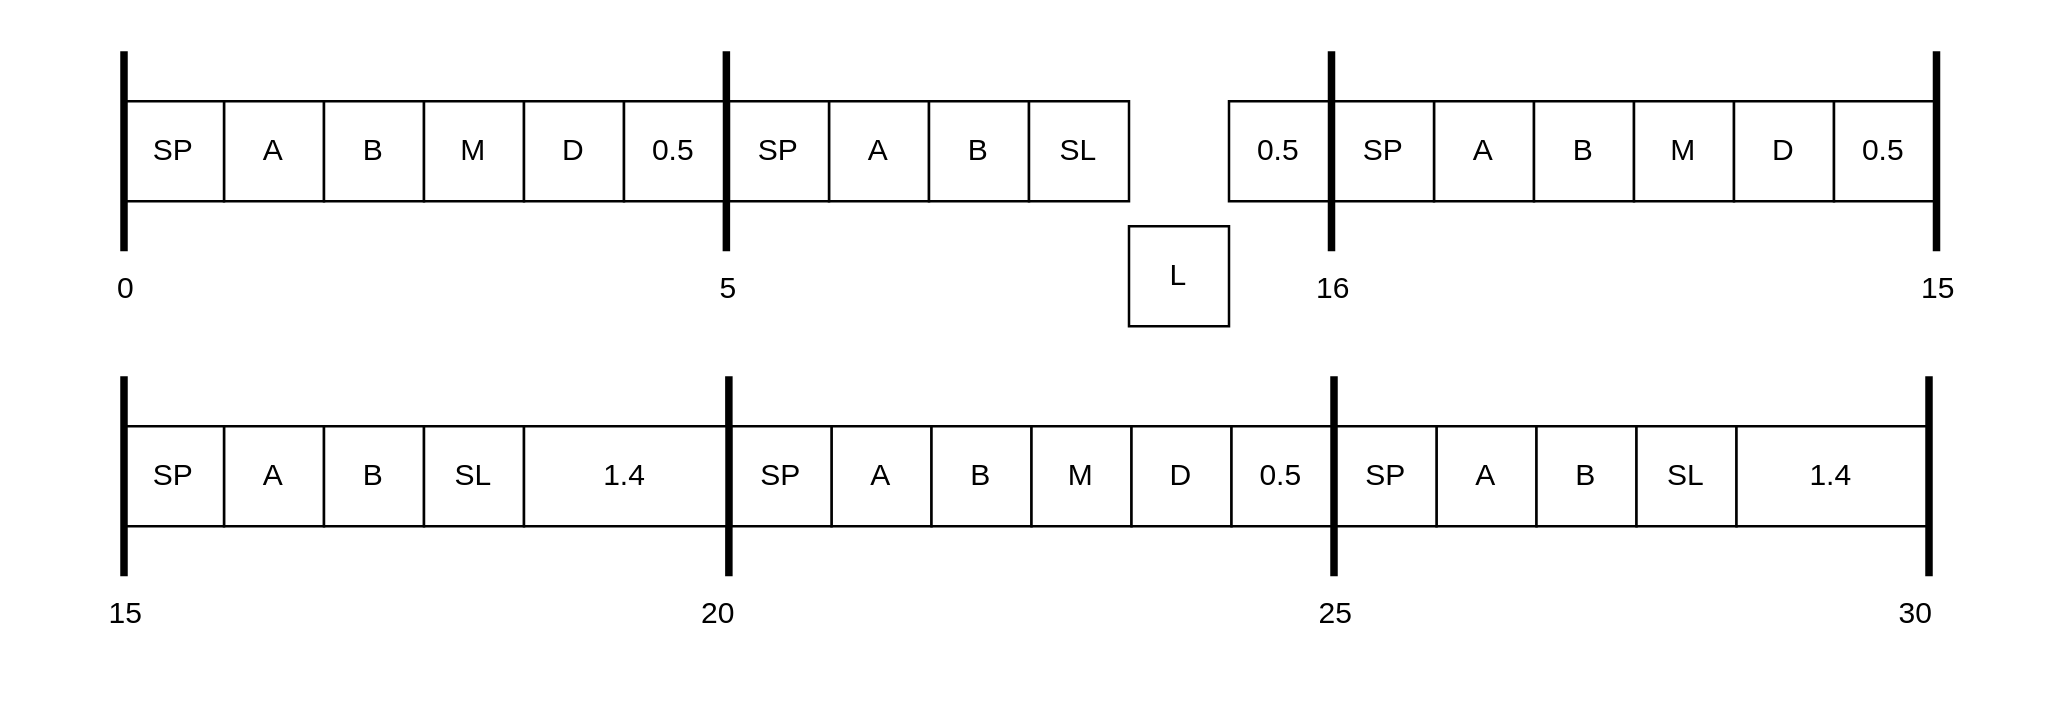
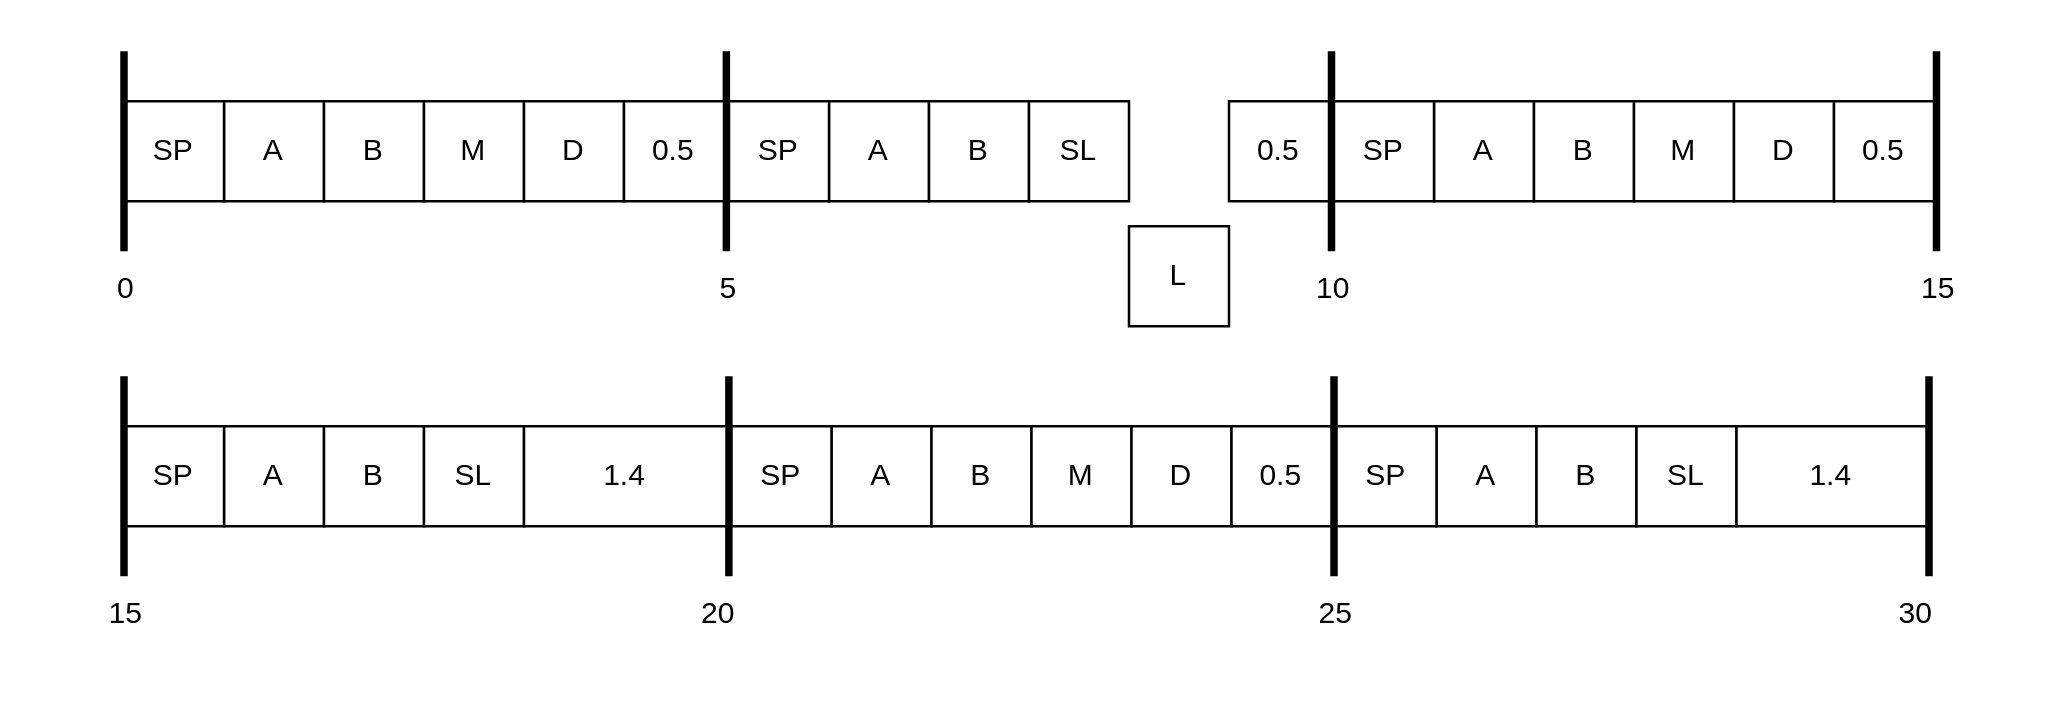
  <mxCell id="0" />
  <mxCell id="1" parent="0" />
  <mxCell id="2" value="A" style="rounded=0;whiteSpace=wrap;html=1;" parent="1" vertex="1"><mxGeometry x="89" y="40" width="40" height="40" as="geometry" /></mxCell>
  <mxCell id="3" value="SP" style="rounded=0;whiteSpace=wrap;html=1;" parent="1" vertex="1"><mxGeometry x="49" y="40" width="40" height="40" as="geometry" /></mxCell>
  <mxCell id="4" value="" style="endArrow=none;html=1;rounded=0;strokeWidth=3;strokeColor=default;" parent="1" edge="1"><mxGeometry width="50" height="50" relative="1" as="geometry"><mxPoint x="289.95" y="20" as="sourcePoint" /><mxPoint x="289.95" y="100" as="targetPoint" /></mxGeometry></mxCell>
  <mxCell id="5" value="5" style="text;html=1;strokeColor=none;fillColor=none;align=center;verticalAlign=middle;whiteSpace=wrap;rounded=0;" parent="1" vertex="1"><mxGeometry x="261" y="100" width="60" height="30" as="geometry" /></mxCell>
- <mxCell id="6" value="16" style="text;html=1;strokeColor=none;fillColor=none;align=center;verticalAlign=middle;whiteSpace=wrap;rounded=0;" parent="1" vertex="1"><mxGeometry x="503" y="100" width="60" height="30" as="geometry" /></mxCell>
+ <mxCell id="6" value="10" style="text;html=1;strokeColor=none;fillColor=none;align=center;verticalAlign=middle;whiteSpace=wrap;rounded=0;" parent="1" vertex="1"><mxGeometry x="503" y="100" width="60" height="30" as="geometry" /></mxCell>
  <mxCell id="7" value="" style="endArrow=none;html=1;rounded=0;strokeWidth=3;strokeColor=default;" parent="1" edge="1"><mxGeometry width="50" height="50" relative="1" as="geometry"><mxPoint x="49" y="20" as="sourcePoint" /><mxPoint x="49" y="100" as="targetPoint" /></mxGeometry></mxCell>
  <mxCell id="8" value="" style="endArrow=none;html=1;rounded=0;strokeWidth=3;strokeColor=default;" parent="1" edge="1"><mxGeometry width="50" height="50" relative="1" as="geometry"><mxPoint x="532" y="20" as="sourcePoint" /><mxPoint x="532" y="100" as="targetPoint" /></mxGeometry></mxCell>
  <mxCell id="9" value="0" style="text;html=1;strokeColor=none;fillColor=none;align=center;verticalAlign=middle;whiteSpace=wrap;rounded=0;" parent="1" vertex="1"><mxGeometry x="20" y="100" width="60" height="30" as="geometry" /></mxCell>
  <mxCell id="10" value="B" style="rounded=0;whiteSpace=wrap;html=1;" parent="1" vertex="1"><mxGeometry x="129" y="40" width="40" height="40" as="geometry" /></mxCell>
  <mxCell id="11" value="M" style="rounded=0;whiteSpace=wrap;html=1;" parent="1" vertex="1"><mxGeometry x="169" y="40" width="40" height="40" as="geometry" /></mxCell>
  <mxCell id="12" value="D" style="rounded=0;whiteSpace=wrap;html=1;" parent="1" vertex="1"><mxGeometry x="209" y="40" width="40" height="40" as="geometry" /></mxCell>
  <mxCell id="13" value="0.5" style="rounded=0;whiteSpace=wrap;html=1;" parent="1" vertex="1"><mxGeometry x="249" y="40" width="40" height="40" as="geometry" /></mxCell>
  <mxCell id="14" value="A" style="rounded=0;whiteSpace=wrap;html=1;" parent="1" vertex="1"><mxGeometry x="331" y="40" width="40" height="40" as="geometry" /></mxCell>
  <mxCell id="15" value="SP" style="rounded=0;whiteSpace=wrap;html=1;" parent="1" vertex="1"><mxGeometry x="291" y="40" width="40" height="40" as="geometry" /></mxCell>
  <mxCell id="16" value="B" style="rounded=0;whiteSpace=wrap;html=1;" parent="1" vertex="1"><mxGeometry x="371" y="40" width="40" height="40" as="geometry" /></mxCell>
  <mxCell id="17" value="SL" style="rounded=0;whiteSpace=wrap;html=1;" parent="1" vertex="1"><mxGeometry x="411" y="40" width="40" height="40" as="geometry" /></mxCell>
  <mxCell id="18" value="L" style="rounded=0;whiteSpace=wrap;html=1;" vertex="1" parent="1"><mxGeometry x="451" y="90" width="40" height="40" as="geometry" /></mxCell>
  <mxCell id="19" value="0.5" style="rounded=0;whiteSpace=wrap;html=1;" vertex="1" parent="1"><mxGeometry x="491" y="40" width="40" height="40" as="geometry" /></mxCell>
  <mxCell id="20" value="15" style="text;html=1;strokeColor=none;fillColor=none;align=center;verticalAlign=middle;whiteSpace=wrap;rounded=0;" vertex="1" parent="1"><mxGeometry x="745" y="100" width="60" height="30" as="geometry" /></mxCell>
  <mxCell id="21" value="" style="endArrow=none;html=1;rounded=0;strokeWidth=3;strokeColor=default;" edge="1" parent="1"><mxGeometry width="50" height="50" relative="1" as="geometry"><mxPoint x="774" y="20" as="sourcePoint" /><mxPoint x="774" y="100" as="targetPoint" /></mxGeometry></mxCell>
  <mxCell id="22" value="A" style="rounded=0;whiteSpace=wrap;html=1;" vertex="1" parent="1"><mxGeometry x="573" y="40" width="40" height="40" as="geometry" /></mxCell>
  <mxCell id="23" value="SP" style="rounded=0;whiteSpace=wrap;html=1;" vertex="1" parent="1"><mxGeometry x="533" y="40" width="40" height="40" as="geometry" /></mxCell>
  <mxCell id="24" value="B" style="rounded=0;whiteSpace=wrap;html=1;" vertex="1" parent="1"><mxGeometry x="613" y="40" width="40" height="40" as="geometry" /></mxCell>
  <mxCell id="25" value="M" style="rounded=0;whiteSpace=wrap;html=1;" vertex="1" parent="1"><mxGeometry x="653" y="40" width="40" height="40" as="geometry" /></mxCell>
  <mxCell id="26" value="D" style="rounded=0;whiteSpace=wrap;html=1;" vertex="1" parent="1"><mxGeometry x="693" y="40" width="40" height="40" as="geometry" /></mxCell>
  <mxCell id="27" value="0.5" style="rounded=0;whiteSpace=wrap;html=1;" vertex="1" parent="1"><mxGeometry x="733" y="40" width="40" height="40" as="geometry" /></mxCell>
  <mxCell id="28" value="A" style="rounded=0;whiteSpace=wrap;html=1;" vertex="1" parent="1"><mxGeometry x="89" y="170" width="40" height="40" as="geometry" /></mxCell>
  <mxCell id="29" value="SP" style="rounded=0;whiteSpace=wrap;html=1;" vertex="1" parent="1"><mxGeometry x="49" y="170" width="40" height="40" as="geometry" /></mxCell>
  <mxCell id="30" value="" style="endArrow=none;html=1;rounded=0;strokeWidth=3;strokeColor=default;" edge="1" parent="1"><mxGeometry width="50" height="50" relative="1" as="geometry"><mxPoint x="290.95" y="150" as="sourcePoint" /><mxPoint x="290.95" y="230" as="targetPoint" /></mxGeometry></mxCell>
  <mxCell id="31" value="20" style="text;html=1;strokeColor=none;fillColor=none;align=center;verticalAlign=middle;whiteSpace=wrap;rounded=0;" vertex="1" parent="1"><mxGeometry x="257" y="230" width="60" height="30" as="geometry" /></mxCell>
  <mxCell id="32" value="25" style="text;html=1;strokeColor=none;fillColor=none;align=center;verticalAlign=middle;whiteSpace=wrap;rounded=0;" vertex="1" parent="1"><mxGeometry x="504" y="230" width="60" height="30" as="geometry" /></mxCell>
  <mxCell id="33" value="" style="endArrow=none;html=1;rounded=0;strokeWidth=3;strokeColor=default;" edge="1" parent="1"><mxGeometry width="50" height="50" relative="1" as="geometry"><mxPoint x="533" y="150" as="sourcePoint" /><mxPoint x="533" y="230" as="targetPoint" /></mxGeometry></mxCell>
  <mxCell id="34" value="B" style="rounded=0;whiteSpace=wrap;html=1;" vertex="1" parent="1"><mxGeometry x="129" y="170" width="40" height="40" as="geometry" /></mxCell>
  <mxCell id="35" value="SL" style="rounded=0;whiteSpace=wrap;html=1;" vertex="1" parent="1"><mxGeometry x="169" y="170" width="40" height="40" as="geometry" /></mxCell>
  <mxCell id="36" value="1.4" style="rounded=0;whiteSpace=wrap;html=1;" vertex="1" parent="1"><mxGeometry x="209" y="170" width="81" height="40" as="geometry" /></mxCell>
  <mxCell id="37" value="A" style="rounded=0;whiteSpace=wrap;html=1;" vertex="1" parent="1"><mxGeometry x="332" y="170" width="40" height="40" as="geometry" /></mxCell>
  <mxCell id="38" value="SP" style="rounded=0;whiteSpace=wrap;html=1;" vertex="1" parent="1"><mxGeometry x="292" y="170" width="40" height="40" as="geometry" /></mxCell>
  <mxCell id="39" value="B" style="rounded=0;whiteSpace=wrap;html=1;" vertex="1" parent="1"><mxGeometry x="372" y="170" width="40" height="40" as="geometry" /></mxCell>
  <mxCell id="40" value="M" style="rounded=0;whiteSpace=wrap;html=1;" vertex="1" parent="1"><mxGeometry x="412" y="170" width="40" height="40" as="geometry" /></mxCell>
  <mxCell id="41" value="D" style="rounded=0;whiteSpace=wrap;html=1;" vertex="1" parent="1"><mxGeometry x="452" y="170" width="40" height="40" as="geometry" /></mxCell>
  <mxCell id="42" value="0.5" style="rounded=0;whiteSpace=wrap;html=1;" vertex="1" parent="1"><mxGeometry x="492" y="170" width="40" height="40" as="geometry" /></mxCell>
  <mxCell id="43" value="30" style="text;html=1;strokeColor=none;fillColor=none;align=center;verticalAlign=middle;whiteSpace=wrap;rounded=0;" vertex="1" parent="1"><mxGeometry x="736" y="230" width="60" height="30" as="geometry" /></mxCell>
  <mxCell id="44" value="" style="endArrow=none;html=1;rounded=0;strokeWidth=3;strokeColor=default;" edge="1" parent="1"><mxGeometry width="50" height="50" relative="1" as="geometry"><mxPoint x="771" y="150" as="sourcePoint" /><mxPoint x="771" y="230" as="targetPoint" /></mxGeometry></mxCell>
  <mxCell id="45" value="A" style="rounded=0;whiteSpace=wrap;html=1;" vertex="1" parent="1"><mxGeometry x="574" y="170" width="40" height="40" as="geometry" /></mxCell>
  <mxCell id="46" value="SP" style="rounded=0;whiteSpace=wrap;html=1;" vertex="1" parent="1"><mxGeometry x="534" y="170" width="40" height="40" as="geometry" /></mxCell>
  <mxCell id="47" value="B" style="rounded=0;whiteSpace=wrap;html=1;" vertex="1" parent="1"><mxGeometry x="614" y="170" width="40" height="40" as="geometry" /></mxCell>
  <mxCell id="48" value="SL" style="rounded=0;whiteSpace=wrap;html=1;" vertex="1" parent="1"><mxGeometry x="654" y="170" width="40" height="40" as="geometry" /></mxCell>
  <mxCell id="49" value="1.4" style="rounded=0;whiteSpace=wrap;html=1;" vertex="1" parent="1"><mxGeometry x="694" y="170" width="76" height="40" as="geometry" /></mxCell>
  <mxCell id="50" value="15" style="text;html=1;strokeColor=none;fillColor=none;align=center;verticalAlign=middle;whiteSpace=wrap;rounded=0;" vertex="1" parent="1"><mxGeometry x="20" y="230" width="60" height="30" as="geometry" /></mxCell>
  <mxCell id="51" value="" style="endArrow=none;html=1;rounded=0;strokeWidth=3;strokeColor=default;" edge="1" parent="1"><mxGeometry width="50" height="50" relative="1" as="geometry"><mxPoint x="49" y="150" as="sourcePoint" /><mxPoint x="49" y="230" as="targetPoint" /></mxGeometry></mxCell>
